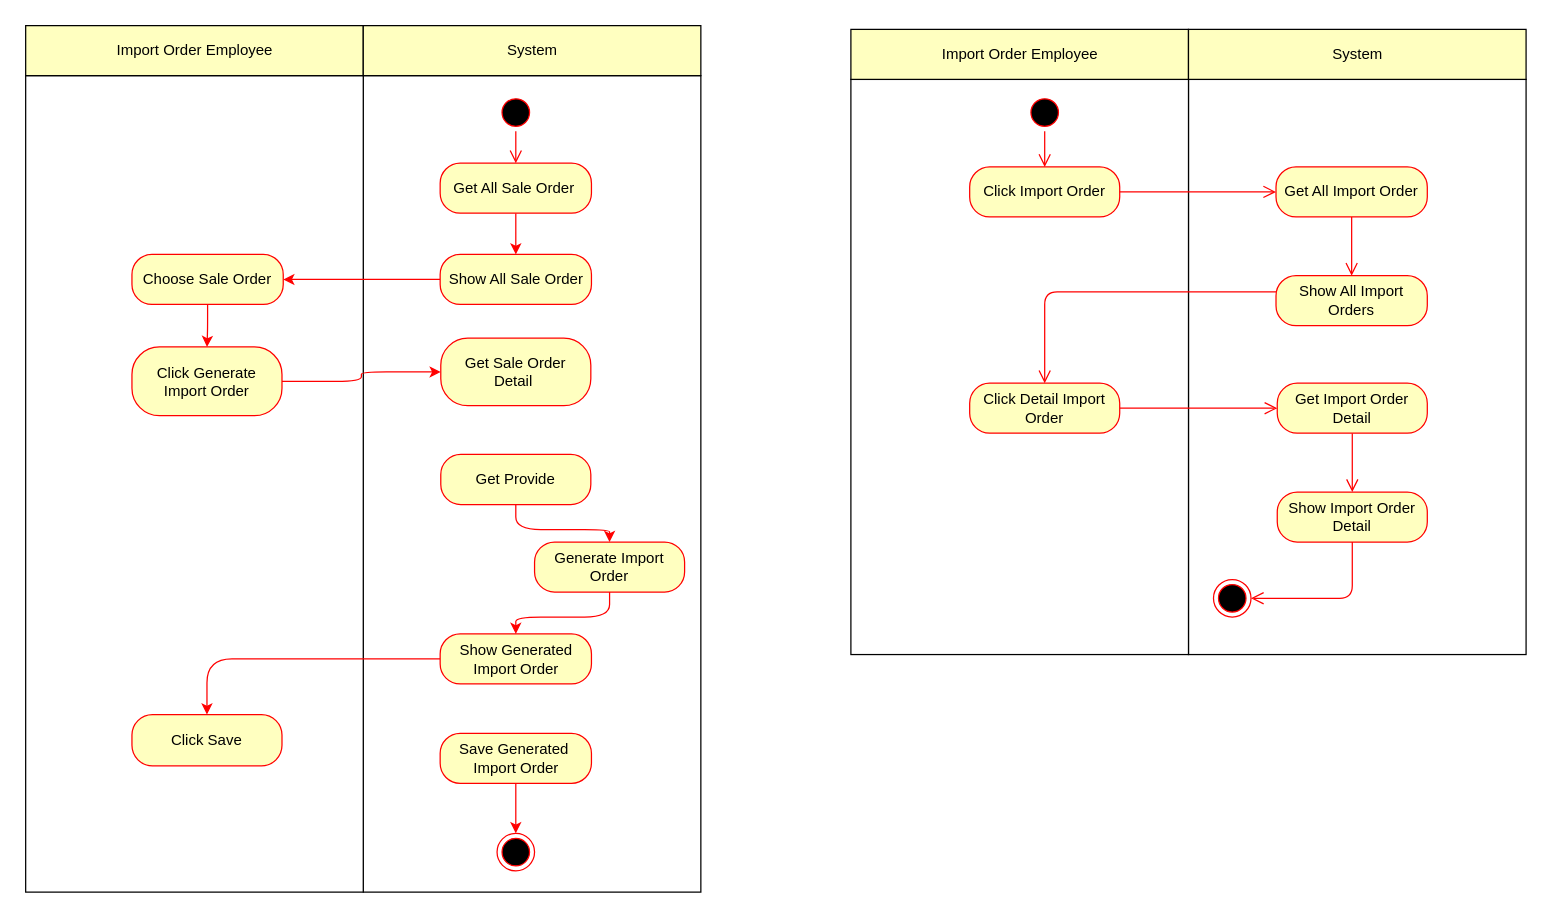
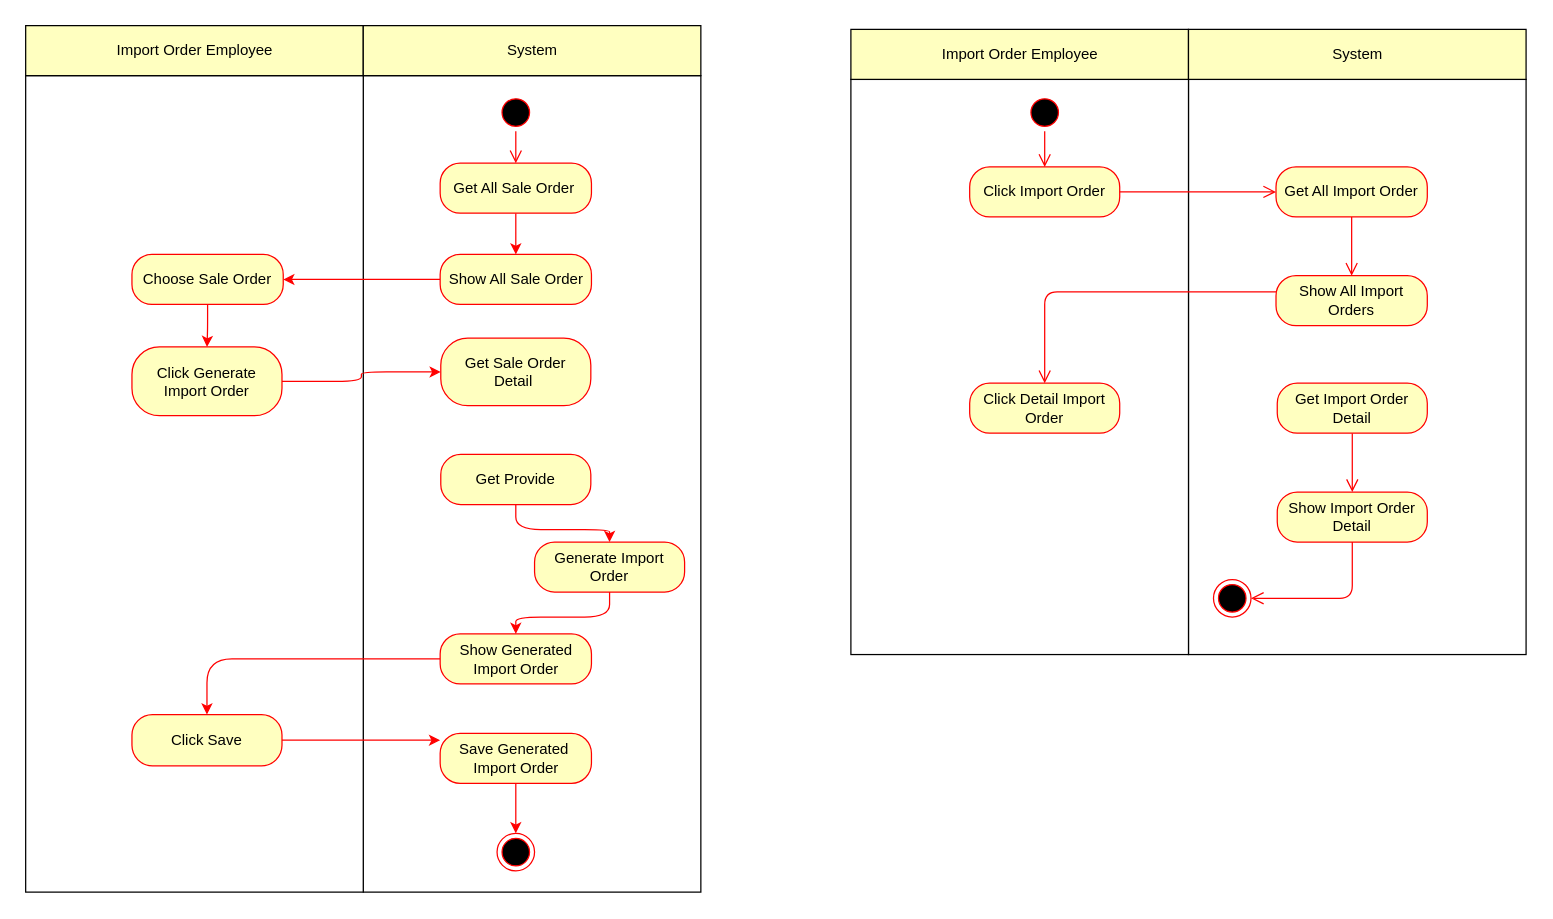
  <mxCell id="0" />
  <mxCell id="1" parent="0" />
  <mxCell id="2" value="" style="html=1;dashed=0;whitespace=wrap;" parent="1" vertex="1"><mxGeometry x="950" y="63" width="270" height="460" as="geometry" /></mxCell>
  <mxCell id="3" value="" style="html=1;dashed=0;whitespace=wrap;" parent="1" vertex="1"><mxGeometry x="680" y="63" width="270" height="460" as="geometry" /></mxCell>
  <mxCell id="4" value="" style="ellipse;html=1;shape=startState;fillColor=#000000;strokeColor=#ff0000;" parent="1" vertex="1"><mxGeometry x="820" y="74.5" width="30" height="30" as="geometry" /></mxCell>
  <mxCell id="5" value="" style="edgeStyle=orthogonalEdgeStyle;html=1;verticalAlign=bottom;endArrow=open;endSize=8;strokeColor=#ff0000;" parent="1" source="4" target="6" edge="1"><mxGeometry relative="1" as="geometry"><mxPoint x="835" y="164.5" as="targetPoint" /></mxGeometry></mxCell>
  <mxCell id="6" value="Click Import Order" style="rounded=1;whiteSpace=wrap;html=1;arcSize=40;fontColor=#000000;fillColor=#ffffc0;strokeColor=#ff0000;" parent="1" vertex="1"><mxGeometry x="775" y="133" width="120" height="40" as="geometry" /></mxCell>
  <mxCell id="7" value="" style="edgeStyle=orthogonalEdgeStyle;html=1;verticalAlign=bottom;endArrow=open;endSize=8;strokeColor=#ff0000;" parent="1" source="6" target="8" edge="1"><mxGeometry relative="1" as="geometry"><mxPoint x="1020" y="204.5" as="targetPoint" /></mxGeometry></mxCell>
  <mxCell id="8" value="Get All Import Order" style="rounded=1;whiteSpace=wrap;html=1;arcSize=40;fontColor=#000000;fillColor=#ffffc0;strokeColor=#ff0000;" parent="1" vertex="1"><mxGeometry x="1020" y="133" width="121" height="40" as="geometry" /></mxCell>
  <mxCell id="9" value="" style="edgeStyle=orthogonalEdgeStyle;html=1;verticalAlign=bottom;endArrow=open;endSize=8;strokeColor=#ff0000;" parent="1" source="8" target="10" edge="1"><mxGeometry relative="1" as="geometry"><mxPoint x="1080" y="334.5" as="targetPoint" /></mxGeometry></mxCell>
  <mxCell id="10" value="Show All Import Orders" style="rounded=1;whiteSpace=wrap;html=1;arcSize=40;fontColor=#000000;fillColor=#ffffc0;strokeColor=#ff0000;" parent="1" vertex="1"><mxGeometry x="1020" y="220" width="121" height="40" as="geometry" /></mxCell>
  <mxCell id="11" value="" style="edgeStyle=orthogonalEdgeStyle;html=1;verticalAlign=bottom;endArrow=open;endSize=8;strokeColor=#ff0000;" parent="1" source="10" target="40" edge="1"><mxGeometry relative="1" as="geometry"><mxPoint x="835" y="291" as="targetPoint" /><Array as="points"><mxPoint x="835" y="233" /></Array></mxGeometry></mxCell>
  <mxCell id="12" value="" style="edgeStyle=orthogonalEdgeStyle;rounded=1;orthogonalLoop=1;jettySize=auto;html=1;entryX=1;entryY=0.5;entryDx=0;entryDy=0;align=left;verticalAlign=top;strokeColor=#ff0000;endArrow=open;endSize=8;" parent="1" source="13" target="19" edge="1"><mxGeometry relative="1" as="geometry"><mxPoint x="1081" y="513" as="targetPoint" /><Array as="points"><mxPoint x="1081" y="478" /></Array></mxGeometry></mxCell>
  <mxCell id="13" value="Show Import Order Detail" style="rounded=1;whiteSpace=wrap;html=1;arcSize=40;fontColor=#000000;fillColor=#ffffc0;strokeColor=#ff0000;" parent="1" vertex="1"><mxGeometry x="1021" y="393" width="120" height="40" as="geometry" /></mxCell>
  <mxCell id="14" style="edgeStyle=orthogonalEdgeStyle;rounded=1;orthogonalLoop=1;jettySize=auto;html=1;entryX=0.5;entryY=0;entryDx=0;entryDy=0;align=left;verticalAlign=top;strokeColor=#ff0000;endArrow=open;endSize=8;" parent="1" source="15" target="13" edge="1"><mxGeometry relative="1" as="geometry" /></mxCell>
  <mxCell id="15" value="Get Import Order Detail" style="rounded=1;whiteSpace=wrap;html=1;arcSize=40;fontColor=#000000;fillColor=#ffffc0;strokeColor=#ff0000;" parent="1" vertex="1"><mxGeometry x="1021" y="306" width="120" height="40" as="geometry" /></mxCell>
- <mxCell id="16" value="" style="edgeStyle=orthogonalEdgeStyle;html=1;align=left;verticalAlign=top;endArrow=open;endSize=8;strokeColor=#ff0000;entryX=0;entryY=0.5;entryDx=0;entryDy=0;" parent="1" source="40" target="15" edge="1"><mxGeometry x="-1" relative="1" as="geometry"><mxPoint x="761" y="624.5" as="targetPoint" /><Array as="points" /><mxPoint x="915" y="326" as="sourcePoint" /></mxGeometry></mxCell>
  <mxCell id="17" value="Import Order Employee" style="html=1;dashed=0;whitespace=wrap;fillColor=#FFFFc0;" parent="1" vertex="1"><mxGeometry x="680" y="23" width="270" height="40" as="geometry" /></mxCell>
  <mxCell id="18" value="System" style="html=1;dashed=0;whitespace=wrap;fillColor=#FFFFc0;" parent="1" vertex="1"><mxGeometry x="950" y="23" width="270" height="40" as="geometry" /></mxCell>
  <mxCell id="19" value="" style="ellipse;html=1;shape=endState;fillColor=#000000;strokeColor=#ff0000;" parent="1" vertex="1"><mxGeometry x="970" y="463" width="30" height="30" as="geometry" /></mxCell>
  <mxCell id="20" value="" style="html=1;dashed=0;whitespace=wrap;" parent="1" vertex="1"><mxGeometry x="290" y="60" width="270" height="653" as="geometry" /></mxCell>
  <mxCell id="21" value="" style="html=1;dashed=0;whitespace=wrap;" parent="1" vertex="1"><mxGeometry x="20" y="60" width="270" height="653" as="geometry" /></mxCell>
  <mxCell id="22" value="" style="ellipse;html=1;shape=startState;fillColor=#000000;strokeColor=#ff0000;" parent="1" vertex="1"><mxGeometry x="397" y="74.5" width="30" height="30" as="geometry" /></mxCell>
  <mxCell id="23" value="" style="edgeStyle=orthogonalEdgeStyle;html=1;verticalAlign=bottom;endArrow=open;endSize=8;strokeColor=#ff0000;" parent="1" source="22" target="25" edge="1"><mxGeometry relative="1" as="geometry"><mxPoint x="165" y="130" as="targetPoint" /></mxGeometry></mxCell>
  <mxCell id="24" style="edgeStyle=orthogonalEdgeStyle;rounded=1;orthogonalLoop=1;jettySize=auto;html=1;entryX=0.5;entryY=0;entryDx=0;entryDy=0;fontSize=12;strokeColor=#ff0000;fillColor=#ffffc0;arcSize=40;" parent="1" source="25" target="27" edge="1"><mxGeometry relative="1" as="geometry" /></mxCell>
  <mxCell id="25" value="Get All Sale Order&amp;nbsp;" style="rounded=1;whiteSpace=wrap;html=1;arcSize=40;fontColor=#000000;fillColor=#ffffc0;strokeColor=#ff0000;" parent="1" vertex="1"><mxGeometry x="351.5" y="130" width="121" height="40" as="geometry" /></mxCell>
  <mxCell id="26" style="edgeStyle=orthogonalEdgeStyle;rounded=1;orthogonalLoop=1;jettySize=auto;html=1;entryX=1;entryY=0.5;entryDx=0;entryDy=0;fontSize=12;strokeColor=#ff0000;fillColor=#ffffc0;arcSize=40;" parent="1" source="27" target="32" edge="1"><mxGeometry relative="1" as="geometry" /></mxCell>
  <mxCell id="27" value="Show All Sale Order" style="rounded=1;whiteSpace=wrap;html=1;arcSize=40;fontColor=#000000;fillColor=#ffffc0;strokeColor=#ff0000;" parent="1" vertex="1"><mxGeometry x="351.5" y="203" width="121" height="40" as="geometry" /></mxCell>
  <mxCell id="28" value="Import Order Employee" style="html=1;dashed=0;whitespace=wrap;fillColor=#FFFFc0;" parent="1" vertex="1"><mxGeometry x="20" y="20" width="270" height="40" as="geometry" /></mxCell>
  <mxCell id="29" value="System" style="html=1;dashed=0;whitespace=wrap;fillColor=#FFFFc0;" parent="1" vertex="1"><mxGeometry x="290" y="20" width="270" height="40" as="geometry" /></mxCell>
  <mxCell id="30" value="" style="ellipse;html=1;shape=endState;fillColor=#000000;strokeColor=#ff0000;" parent="1" vertex="1"><mxGeometry x="397" y="666" width="30" height="30" as="geometry" /></mxCell>
  <mxCell id="31" style="edgeStyle=orthogonalEdgeStyle;rounded=1;orthogonalLoop=1;jettySize=auto;html=1;entryX=0.5;entryY=0;entryDx=0;entryDy=0;fontSize=12;strokeColor=#ff0000;fillColor=#ffffc0;arcSize=40;" parent="1" source="32" target="34" edge="1"><mxGeometry relative="1" as="geometry" /></mxCell>
  <mxCell id="32" value="Choose Sale Order" style="rounded=1;whiteSpace=wrap;html=1;arcSize=40;fontColor=#000000;fillColor=#ffffc0;strokeColor=#ff0000;" parent="1" vertex="1"><mxGeometry x="105" y="203" width="121" height="40" as="geometry" /></mxCell>
  <mxCell id="33" style="edgeStyle=orthogonalEdgeStyle;rounded=1;orthogonalLoop=1;jettySize=auto;html=1;entryX=0;entryY=0.5;entryDx=0;entryDy=0;fontSize=12;strokeColor=#ff0000;fillColor=#ffffc0;arcSize=40;" parent="1" source="34" target="35" edge="1"><mxGeometry relative="1" as="geometry" /></mxCell>
  <mxCell id="34" value="Click Generate &lt;br&gt;Import Order" style="rounded=1;whiteSpace=wrap;html=1;arcSize=40;fontColor=#000000;fillColor=#ffffc0;strokeColor=#ff0000;" parent="1" vertex="1"><mxGeometry x="105" y="277" width="120" height="55" as="geometry" /></mxCell>
  <mxCell id="35" value="Get Sale Order Detail&amp;nbsp;" style="rounded=1;whiteSpace=wrap;html=1;arcSize=40;fontColor=#000000;fillColor=#ffffc0;strokeColor=#ff0000;" parent="1" vertex="1"><mxGeometry x="352" y="270" width="120" height="54" as="geometry" /></mxCell>
  <mxCell id="36" style="edgeStyle=orthogonalEdgeStyle;rounded=1;orthogonalLoop=1;jettySize=auto;html=1;fontSize=12;strokeColor=#ff0000;fillColor=#ffffc0;arcSize=40;" parent="1" source="37" target="44" edge="1"><mxGeometry relative="1" as="geometry" /></mxCell>
  <mxCell id="37" value="Show Generated Import Order" style="rounded=1;whiteSpace=wrap;html=1;arcSize=40;fontColor=#000000;fillColor=#ffffc0;strokeColor=#ff0000;" parent="1" vertex="1"><mxGeometry x="351.5" y="506.5" width="121" height="40" as="geometry" /></mxCell>
  <mxCell id="38" style="edgeStyle=orthogonalEdgeStyle;rounded=1;orthogonalLoop=1;jettySize=auto;html=1;fontSize=12;strokeColor=#ff0000;fillColor=#ffffc0;arcSize=40;" parent="1" source="39" target="30" edge="1"><mxGeometry relative="1" as="geometry" /></mxCell>
  <mxCell id="39" value="Save Generated&amp;nbsp;&lt;br&gt;Import Order" style="rounded=1;whiteSpace=wrap;html=1;arcSize=40;fontColor=#000000;fillColor=#ffffc0;strokeColor=#ff0000;" parent="1" vertex="1"><mxGeometry x="351.5" y="586" width="121" height="40" as="geometry" /></mxCell>
  <mxCell id="40" value="Click Detail Import Order" style="rounded=1;whiteSpace=wrap;html=1;arcSize=40;fontColor=#000000;fillColor=#ffffc0;strokeColor=#ff0000;" parent="1" vertex="1"><mxGeometry x="775" y="306" width="120" height="40" as="geometry" /></mxCell>
  <mxCell id="41" style="edgeStyle=orthogonalEdgeStyle;rounded=1;orthogonalLoop=1;jettySize=auto;html=1;fontSize=12;strokeColor=#ff0000;fillColor=#ffffc0;arcSize=40;" parent="1" source="42" target="37" edge="1"><mxGeometry relative="1" as="geometry" /></mxCell>
  <mxCell id="42" value="Generate Import Order" style="rounded=1;whiteSpace=wrap;html=1;arcSize=40;fontColor=#000000;fillColor=#ffffc0;strokeColor=#ff0000;" parent="1" vertex="1"><mxGeometry x="427" y="433" width="120" height="40" as="geometry" /></mxCell>
+ <mxCell id="43" style="edgeStyle=orthogonalEdgeStyle;rounded=1;orthogonalLoop=1;jettySize=auto;html=1;fontSize=12;strokeColor=#ff0000;fillColor=#ffffc0;arcSize=40;" parent="1" source="44" target="39" edge="1"><mxGeometry relative="1" as="geometry"><Array as="points"><mxPoint x="165" y="606" /></Array></mxGeometry></mxCell>
  <mxCell id="44" value="Click Save" style="rounded=1;whiteSpace=wrap;html=1;arcSize=40;fontColor=#000000;fillColor=#ffffc0;strokeColor=#ff0000;" parent="1" vertex="1"><mxGeometry x="105" y="571" width="120" height="41" as="geometry" /></mxCell>
  <mxCell id="45" style="edgeStyle=orthogonalEdgeStyle;rounded=1;orthogonalLoop=1;jettySize=auto;html=1;fontSize=12;strokeColor=#ff0000;fillColor=#ffffc0;arcSize=40;" edge="1" parent="1" source="46" target="42"><mxGeometry relative="1" as="geometry" /></mxCell>
  <mxCell id="46" value="Get Provide" style="rounded=1;whiteSpace=wrap;html=1;arcSize=40;fontColor=#000000;fillColor=#ffffc0;strokeColor=#ff0000;" vertex="1" parent="1"><mxGeometry x="352" y="363" width="120" height="40" as="geometry" /></mxCell>
